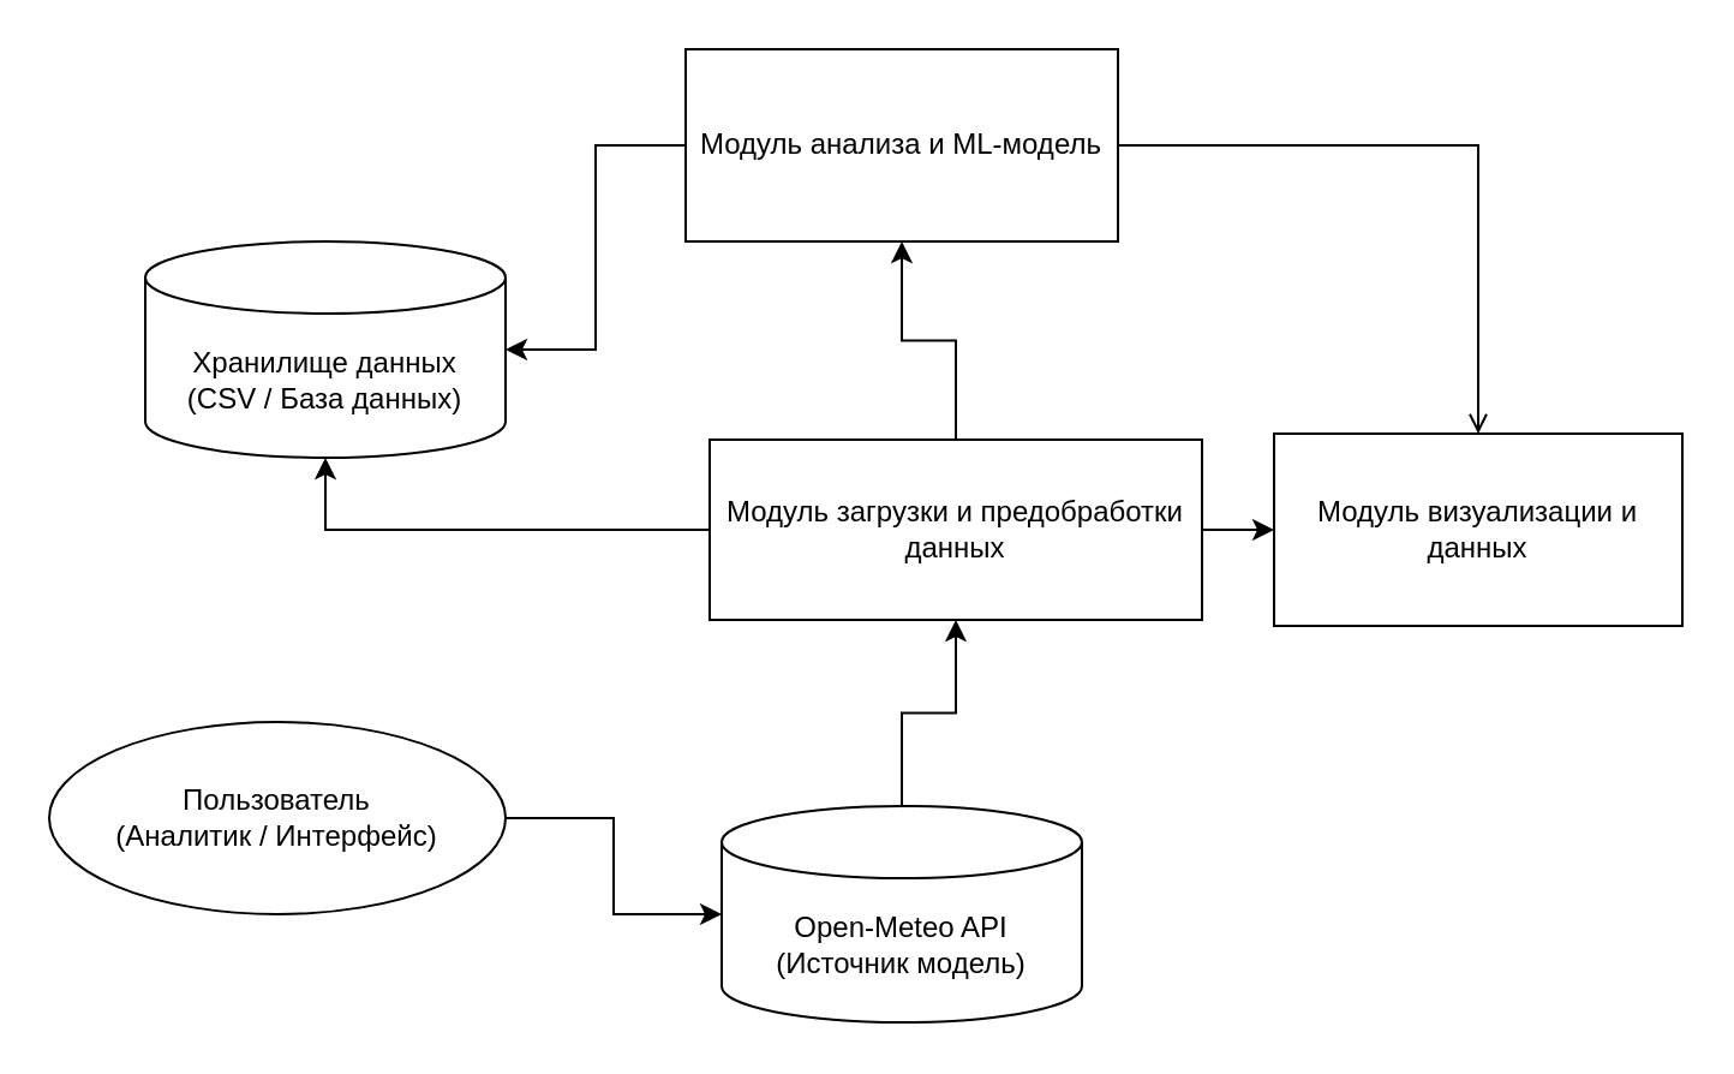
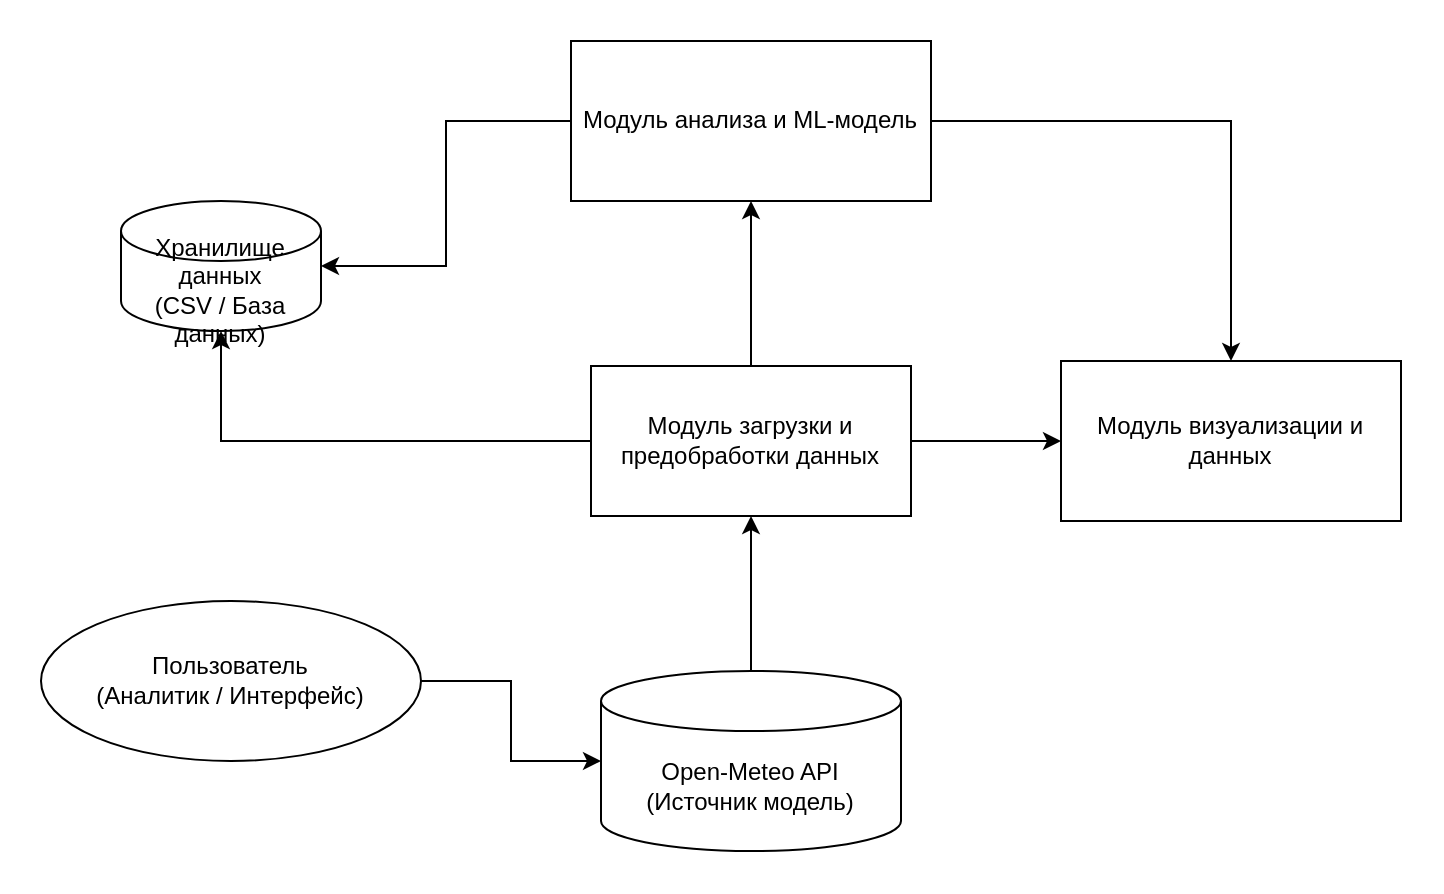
  <mxCell id="0" />
  <mxCell id="1" parent="0" />
  <mxCell id="2" style="edgeStyle=orthogonalEdgeStyle;rounded=0;orthogonalLoop=1;jettySize=auto;html=1;entryX=0.5;entryY=1;entryDx=0;entryDy=0;" edge="1" parent="1" source="3" target="6"><mxGeometry relative="1" as="geometry" /></mxCell>
  <mxCell id="3" value="Open-Meteo API&lt;div&gt;(Источник модель)&lt;/div&gt;" style="shape=cylinder3;whiteSpace=wrap;html=1;boundedLbl=1;backgroundOutline=1;size=15;" parent="1" vertex="1"><mxGeometry x="300" y="335" width="150" height="90" as="geometry" /></mxCell>
  <mxCell id="4" style="edgeStyle=orthogonalEdgeStyle;rounded=0;orthogonalLoop=1;jettySize=auto;html=1;" edge="1" parent="1" source="6" target="9"><mxGeometry relative="1" as="geometry" /></mxCell>
  <mxCell id="5" style="edgeStyle=orthogonalEdgeStyle;rounded=0;orthogonalLoop=1;jettySize=auto;html=1;" edge="1" parent="1" source="6" target="10"><mxGeometry relative="1" as="geometry" /></mxCell>
- <mxCell id="6" value="Модуль загрузки и предобработки данных" style="rounded=0;whiteSpace=wrap;html=1;" parent="1" vertex="1"><mxGeometry x="295" y="182.5" width="205" height="75" as="geometry" /></mxCell>
- <mxCell id="7" value="Хранилище данных&lt;br&gt;(CSV / База данных)" style="shape=cylinder3;whiteSpace=wrap;html=1;boundedLbl=1;backgroundOutline=1;size=15;" parent="1" vertex="1"><mxGeometry x="60" y="100" width="150" height="90" as="geometry" /></mxCell>
- <mxCell id="8" style="edgeStyle=orthogonalEdgeStyle;rounded=0;orthogonalLoop=1;jettySize=auto;html=1;endArrow=open;" edge="1" parent="1" source="9" target="10"><mxGeometry relative="1" as="geometry" /></mxCell>
+ <mxCell id="6" value="Модуль загрузки и предобработки данных" style="rounded=0;whiteSpace=wrap;html=1;" parent="1" vertex="1"><mxGeometry x="295" y="182.5" width="160" height="75" as="geometry" /></mxCell>
+ <mxCell id="7" value="Хранилище данных&lt;br&gt;(CSV / База данных)" style="shape=cylinder3;whiteSpace=wrap;html=1;boundedLbl=1;backgroundOutline=1;size=15;" parent="1" vertex="1"><mxGeometry x="60" y="100" width="100" height="65" as="geometry" /></mxCell>
+ <mxCell id="8" style="edgeStyle=orthogonalEdgeStyle;rounded=0;orthogonalLoop=1;jettySize=auto;html=1;" edge="1" parent="1" source="9" target="10"><mxGeometry relative="1" as="geometry" /></mxCell>
  <mxCell id="9" value="Модуль анализа и ML-модель" style="rounded=0;whiteSpace=wrap;html=1;" parent="1" vertex="1"><mxGeometry x="285" y="20" width="180" height="80" as="geometry" /></mxCell>
  <mxCell id="10" value="Модуль визуализации и данных" style="rounded=0;whiteSpace=wrap;html=1;" parent="1" vertex="1"><mxGeometry x="530" y="180" width="170" height="80" as="geometry" /></mxCell>
  <mxCell id="11" value="Пользователь&lt;br&gt;(Аналитик / Интерфейс)" style="ellipse;whiteSpace=wrap;html=1;" parent="1" vertex="1"><mxGeometry x="20" y="300" width="190" height="80" as="geometry" /></mxCell>
  <mxCell id="12" style="edgeStyle=orthogonalEdgeStyle;rounded=0;orthogonalLoop=1;jettySize=auto;html=1;entryX=0;entryY=0.5;entryDx=0;entryDy=0;entryPerimeter=0;" edge="1" parent="1" source="11" target="3"><mxGeometry relative="1" as="geometry" /></mxCell>
  <mxCell id="13" style="edgeStyle=orthogonalEdgeStyle;rounded=0;orthogonalLoop=1;jettySize=auto;html=1;entryX=1;entryY=0.5;entryDx=0;entryDy=0;entryPerimeter=0;" edge="1" parent="1" source="9" target="7"><mxGeometry relative="1" as="geometry" /></mxCell>
  <mxCell id="14" style="edgeStyle=orthogonalEdgeStyle;rounded=0;orthogonalLoop=1;jettySize=auto;html=1;entryX=0.5;entryY=1;entryDx=0;entryDy=0;entryPerimeter=0;" edge="1" parent="1" source="6" target="7"><mxGeometry relative="1" as="geometry" /></mxCell>
